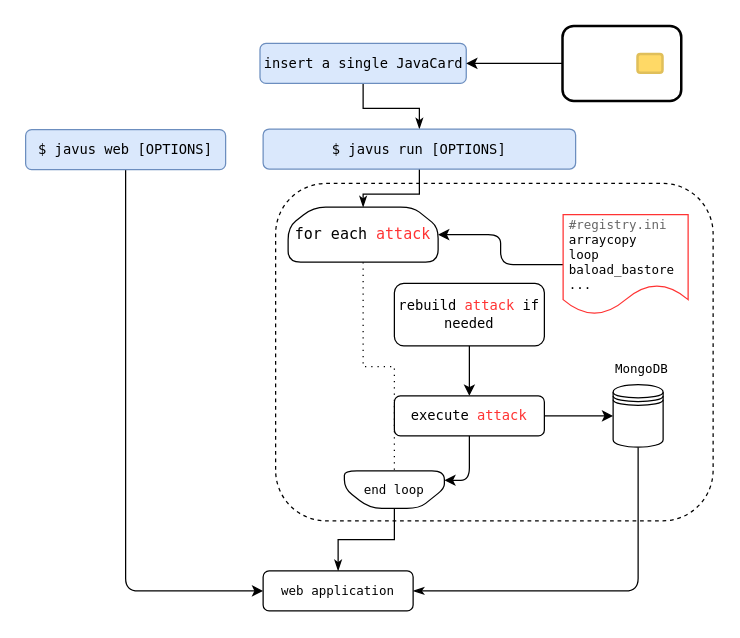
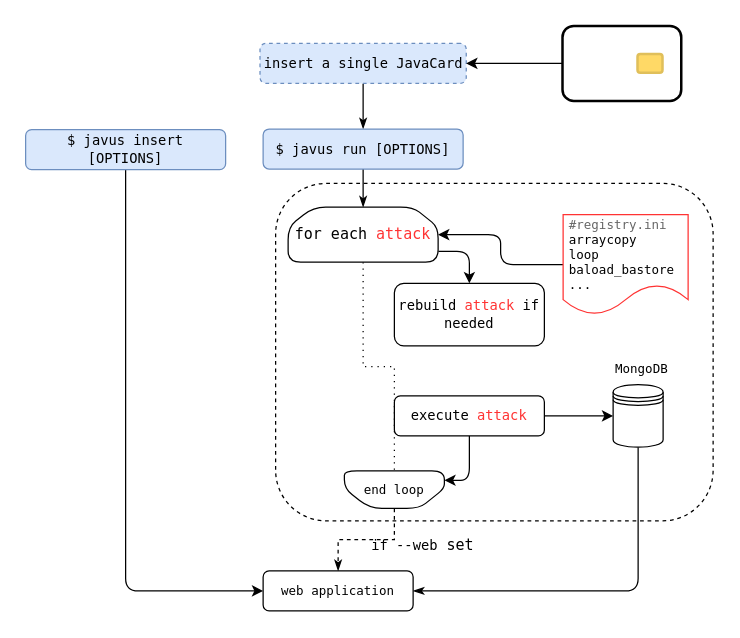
  <mxCell id="0" />
  <mxCell id="1" parent="0" />
  <mxCell id="2" value="" style="rounded=1;whiteSpace=wrap;html=1;fillColor=none;dashed=1;fontFamily=monospace;" parent="1" vertex="1"><mxGeometry x="220" y="146" width="350" height="270" as="geometry" /></mxCell>
- <mxCell id="3" style="edgeStyle=orthogonalEdgeStyle;rounded=0;orthogonalLoop=1;jettySize=auto;html=1;entryX=0.5;entryY=0;entryDx=0;entryDy=0;fontFamily=monospace;fontSize=11;" parent="1" source="4" target="15" edge="1"><mxGeometry relative="1" as="geometry" /></mxCell>
  <mxCell id="4" value="rebuild &lt;font color=&quot;#FF3333&quot;&gt;attack&lt;/font&gt; if needed" style="rounded=1;whiteSpace=wrap;html=1;shadow=0;glass=0;comic=0;strokeColor=#000000;strokeWidth=1;fillColor=#FFFFFF;gradientColor=none;fontFamily=monospace;fontSize=11;flipH=1;" parent="1" vertex="1"><mxGeometry x="315" y="226" width="120" height="50" as="geometry" /></mxCell>
  <mxCell id="5" style="edgeStyle=orthogonalEdgeStyle;orthogonalLoop=1;jettySize=auto;html=1;entryX=0.5;entryY=0;entryDx=0;entryDy=0;fontFamily=monospace;fontSize=11;rounded=0;endArrow=classicThin;endFill=1;" parent="1" source="13" target="7" edge="1"><mxGeometry relative="1" as="geometry" /></mxCell>
  <mxCell id="6" style="edgeStyle=orthogonalEdgeStyle;rounded=0;orthogonalLoop=1;jettySize=auto;html=1;entryX=0.5;entryY=0;entryDx=0;entryDy=0;endArrow=classicThin;endFill=1;fontFamily=monospace;fontSize=10;" parent="1" source="7" target="22" edge="1"><mxGeometry relative="1" as="geometry" /></mxCell>
- <mxCell id="7" value="&lt;font&gt;$ javus run [OPTIONS]&lt;/font&gt;" style="rounded=1;whiteSpace=wrap;html=1;shadow=0;glass=0;comic=0;strokeWidth=1;fontFamily=monospace;fontSize=11;align=center;fillColor=#dae8fc;strokeColor=#6c8ebf;flipH=1;" parent="1" vertex="1"><mxGeometry x="210" y="102.5" width="250" height="32" as="geometry" /></mxCell>
+ <mxCell id="7" value="&lt;font&gt;$ javus run [OPTIONS]&lt;/font&gt;" style="rounded=1;whiteSpace=wrap;html=1;shadow=0;glass=0;comic=0;strokeWidth=1;fontFamily=monospace;fontSize=11;align=center;fillColor=#dae8fc;strokeColor=#6c8ebf;flipH=1;" parent="1" vertex="1"><mxGeometry x="210" y="102.5" width="160" height="32" as="geometry" /></mxCell>
  <mxCell id="8" style="edgeStyle=orthogonalEdgeStyle;rounded=1;orthogonalLoop=1;jettySize=auto;html=1;endArrow=classic;endFill=1;fontFamily=monospace;" parent="1" source="9" target="22" edge="1"><mxGeometry relative="1" as="geometry" /></mxCell>
  <mxCell id="9" value="&lt;font color=&quot;#666666&quot;&gt;#registry.ini&lt;/font&gt;&lt;br style=&quot;font-size: 10px&quot;&gt;arraycopy&lt;br style=&quot;font-size: 10px&quot;&gt;loop&lt;br style=&quot;font-size: 10px&quot;&gt;baload_bastore&lt;br style=&quot;font-size: 10px&quot;&gt;..." style="shape=document;boundedLbl=1;strokeColor=#FF3333;fillColor=#ffffff;fontFamily=monospace;align=left;labelBorderColor=none;whiteSpace=wrap;textDirection=ltr;verticalAlign=middle;horizontal=1;strokeWidth=1;shadow=0;spacing=0;html=1;fontSize=10;spacingTop=7;spacingLeft=5;" parent="1" vertex="1"><mxGeometry x="450" y="171" width="100" height="80" as="geometry" /></mxCell>
  <mxCell id="10" value="" style="group;fontFamily=monospace;" parent="1" vertex="1" connectable="0"><mxGeometry x="470" y="20" width="95" height="60" as="geometry" /></mxCell>
  <mxCell id="11" value="" style="rounded=1;whiteSpace=wrap;html=1;shadow=0;glass=0;comic=0;strokeColor=#000000;strokeWidth=2;fillColor=#ffffff;fontFamily=monospace;gradientColor=none;perimeterSpacing=0;" parent="10" vertex="1"><mxGeometry x="-20.5" width="95" height="60" as="geometry" /></mxCell>
  <mxCell id="12" value="" style="rounded=1;whiteSpace=wrap;html=1;shadow=0;glass=0;comic=0;strokeColor=#E0BF5A;strokeWidth=2;fillColor=#FFD966;fontFamily=monospace;" parent="10" vertex="1"><mxGeometry x="39.5" y="22.5" width="20" height="15" as="geometry" /></mxCell>
- <mxCell id="13" value="&lt;div&gt;insert a single JavaCard&lt;/div&gt;" style="rounded=1;whiteSpace=wrap;html=1;shadow=0;glass=0;comic=0;strokeColor=#6c8ebf;strokeWidth=1;fillColor=#dae8fc;fontFamily=monospace;fontSize=11;align=center;flipH=1;" parent="1" vertex="1"><mxGeometry x="207.5" y="34" width="165" height="32" as="geometry" /></mxCell>
+ <mxCell id="13" value="&lt;div&gt;insert a single JavaCard&lt;/div&gt;" style="rounded=1;whiteSpace=wrap;html=1;shadow=0;glass=0;comic=0;strokeColor=#6c8ebf;strokeWidth=1;fillColor=#dae8fc;fontFamily=monospace;fontSize=11;align=center;flipH=1;dashed=1;" parent="1" vertex="1"><mxGeometry x="207.5" y="34" width="165" height="32" as="geometry" /></mxCell>
  <mxCell id="14" style="edgeStyle=orthogonalEdgeStyle;rounded=1;orthogonalLoop=1;jettySize=auto;html=1;entryX=1;entryY=0.25;entryDx=0;entryDy=0;endArrow=classic;endFill=1;fontFamily=monospace;" parent="1" source="15" target="24" edge="1"><mxGeometry relative="1" as="geometry" /></mxCell>
  <mxCell id="15" value="&lt;font style=&quot;font-size: 11px&quot;&gt;execute &lt;font color=&quot;#FF3333&quot;&gt;attack&lt;/font&gt;&lt;br&gt;&lt;/font&gt;" style="rounded=1;whiteSpace=wrap;html=1;shadow=0;glass=0;comic=0;strokeColor=#000000;strokeWidth=1;fillColor=#FFFFFF;gradientColor=none;fontFamily=monospace;flipH=1;" parent="1" vertex="1"><mxGeometry x="315" y="316" width="120" height="32" as="geometry" /></mxCell>
  <mxCell id="16" style="edgeStyle=orthogonalEdgeStyle;rounded=1;orthogonalLoop=1;jettySize=auto;html=1;endArrow=classicThin;endFill=1;fontFamily=monospace;fontSize=10;entryX=1;entryY=0.5;entryDx=0;entryDy=0;exitX=0.5;exitY=1;exitDx=0;exitDy=0;" parent="1" source="17" target="25" edge="1"><mxGeometry relative="1" as="geometry"><mxPoint x="470" y="466" as="targetPoint" /><Array as="points"><mxPoint x="510" y="472" /></Array></mxGeometry></mxCell>
  <mxCell id="17" value="" style="shape=datastore;whiteSpace=wrap;html=1;rounded=1;shadow=0;glass=0;comic=0;strokeColor=#000000;strokeWidth=1;fillColor=#FFFFFF;gradientColor=none;fontFamily=monospace;fontSize=11;align=left;" parent="1" vertex="1"><mxGeometry x="490" y="307" width="40" height="50" as="geometry" /></mxCell>
  <mxCell id="18" style="edgeStyle=orthogonalEdgeStyle;rounded=0;orthogonalLoop=1;jettySize=auto;html=1;fontFamily=monospace;fontSize=11;" parent="1" source="15" target="17" edge="1"><mxGeometry relative="1" as="geometry" /></mxCell>
  <mxCell id="19" value="MongoDB" style="text;html=1;resizable=0;points=[];autosize=1;align=left;verticalAlign=top;spacingTop=-4;fontSize=10;fontFamily=monospace;" parent="1" vertex="1"><mxGeometry x="490" y="286" width="70" height="10" as="geometry" /></mxCell>
  <mxCell id="20" style="edgeStyle=orthogonalEdgeStyle;rounded=0;orthogonalLoop=1;jettySize=auto;html=1;dashed=1;endArrow=none;endFill=0;dashPattern=1 4;fontFamily=monospace;" parent="1" source="22" target="24" edge="1"><mxGeometry relative="1" as="geometry" /></mxCell>
+ <mxCell id="21" style="edgeStyle=orthogonalEdgeStyle;rounded=1;orthogonalLoop=1;jettySize=auto;html=1;entryX=0.5;entryY=0;entryDx=0;entryDy=0;endArrow=classic;endFill=1;exitX=-0.002;exitY=0.803;exitDx=0;exitDy=0;exitPerimeter=0;fontFamily=monospace;" parent="1" source="22" target="4" edge="1"><mxGeometry relative="1" as="geometry" /></mxCell>
  <mxCell id="22" value="&lt;p style=&quot;line-height: 100%&quot;&gt;&lt;font style=&quot;font-size: 12px&quot;&gt;for each &lt;font color=&quot;#FF3333&quot;&gt;attack&lt;/font&gt;&lt;/font&gt;&lt;/p&gt;" style="shape=loopLimit;whiteSpace=wrap;html=1;shadow=0;strokeWidth=1;fontFamily=monospace;fontSize=10;align=center;flipH=1;rounded=1;" parent="1" vertex="1"><mxGeometry x="230" y="165" width="120" height="44" as="geometry" /></mxCell>
- <mxCell id="23" style="edgeStyle=orthogonalEdgeStyle;rounded=0;orthogonalLoop=1;jettySize=auto;html=1;entryX=0.5;entryY=0;entryDx=0;entryDy=0;endArrow=classicThin;endFill=1;fontFamily=monospace;fontSize=10;dashed=0;" parent="1" source="24" target="25" edge="1"><mxGeometry relative="1" as="geometry" /></mxCell>
+ <mxCell id="23" style="edgeStyle=orthogonalEdgeStyle;rounded=0;orthogonalLoop=1;jettySize=auto;html=1;entryX=0.5;entryY=0;entryDx=0;entryDy=0;endArrow=classicThin;endFill=1;fontFamily=monospace;fontSize=10;dashed=1;" parent="1" source="24" target="25" edge="1"><mxGeometry relative="1" as="geometry" /></mxCell>
  <mxCell id="24" value="end loop" style="shape=loopLimit;whiteSpace=wrap;html=1;shadow=0;strokeWidth=1;fontFamily=monospace;fontSize=10;align=center;flipV=1;flipH=1;rounded=1;" parent="1" vertex="1"><mxGeometry x="275" y="376" width="80" height="30" as="geometry" /></mxCell>
  <mxCell id="25" value="web application" style="rounded=1;whiteSpace=wrap;html=1;shadow=0;strokeWidth=1;fontFamily=monospace;fontSize=10;align=center;" parent="1" vertex="1"><mxGeometry x="210" y="456" width="120" height="32" as="geometry" /></mxCell>
  <mxCell id="26" style="edgeStyle=orthogonalEdgeStyle;rounded=0;orthogonalLoop=1;jettySize=auto;html=1;entryX=1;entryY=0.5;entryDx=0;entryDy=0;fontFamily=monospace;" parent="1" source="11" target="13" edge="1"><mxGeometry relative="1" as="geometry" /></mxCell>
  <mxCell id="27" style="edgeStyle=orthogonalEdgeStyle;rounded=1;orthogonalLoop=1;jettySize=auto;html=1;entryX=0;entryY=0.5;entryDx=0;entryDy=0;endArrow=classic;endFill=1;exitX=0.5;exitY=1;exitDx=0;exitDy=0;fontFamily=monospace;" parent="1" source="28" target="25" edge="1"><mxGeometry relative="1" as="geometry" /></mxCell>
- <mxCell id="28" value="&lt;div&gt;&lt;font&gt;$ javus web [OPTIONS]&lt;/font&gt;&lt;/div&gt;" style="rounded=1;whiteSpace=wrap;html=1;shadow=0;glass=0;comic=0;strokeWidth=1;fontFamily=monospace;fontSize=11;align=center;fillColor=#dae8fc;strokeColor=#6c8ebf;flipH=1;" parent="1" vertex="1"><mxGeometry x="20" y="103" width="160" height="32" as="geometry" /></mxCell>
+ <mxCell id="28" value="&lt;div&gt;&lt;font&gt;$ javus insert [OPTIONS]&lt;/font&gt;&lt;/div&gt;" style="rounded=1;whiteSpace=wrap;html=1;shadow=0;glass=0;comic=0;strokeWidth=1;fontFamily=monospace;fontSize=11;align=center;fillColor=#dae8fc;strokeColor=#6c8ebf;flipH=1;" parent="1" vertex="1"><mxGeometry x="20" y="103" width="160" height="32" as="geometry" /></mxCell>
+ <mxCell id="29" value="&lt;font style=&quot;font-size: 11px&quot;&gt;if --web&lt;/font&gt; set" style="text;html=1;resizable=0;points=[];autosize=1;align=left;verticalAlign=top;spacingTop=-4;fontFamily=monospace;" parent="1" vertex="1"><mxGeometry x="295" y="426" width="90" height="20" as="geometry" /></mxCell>
